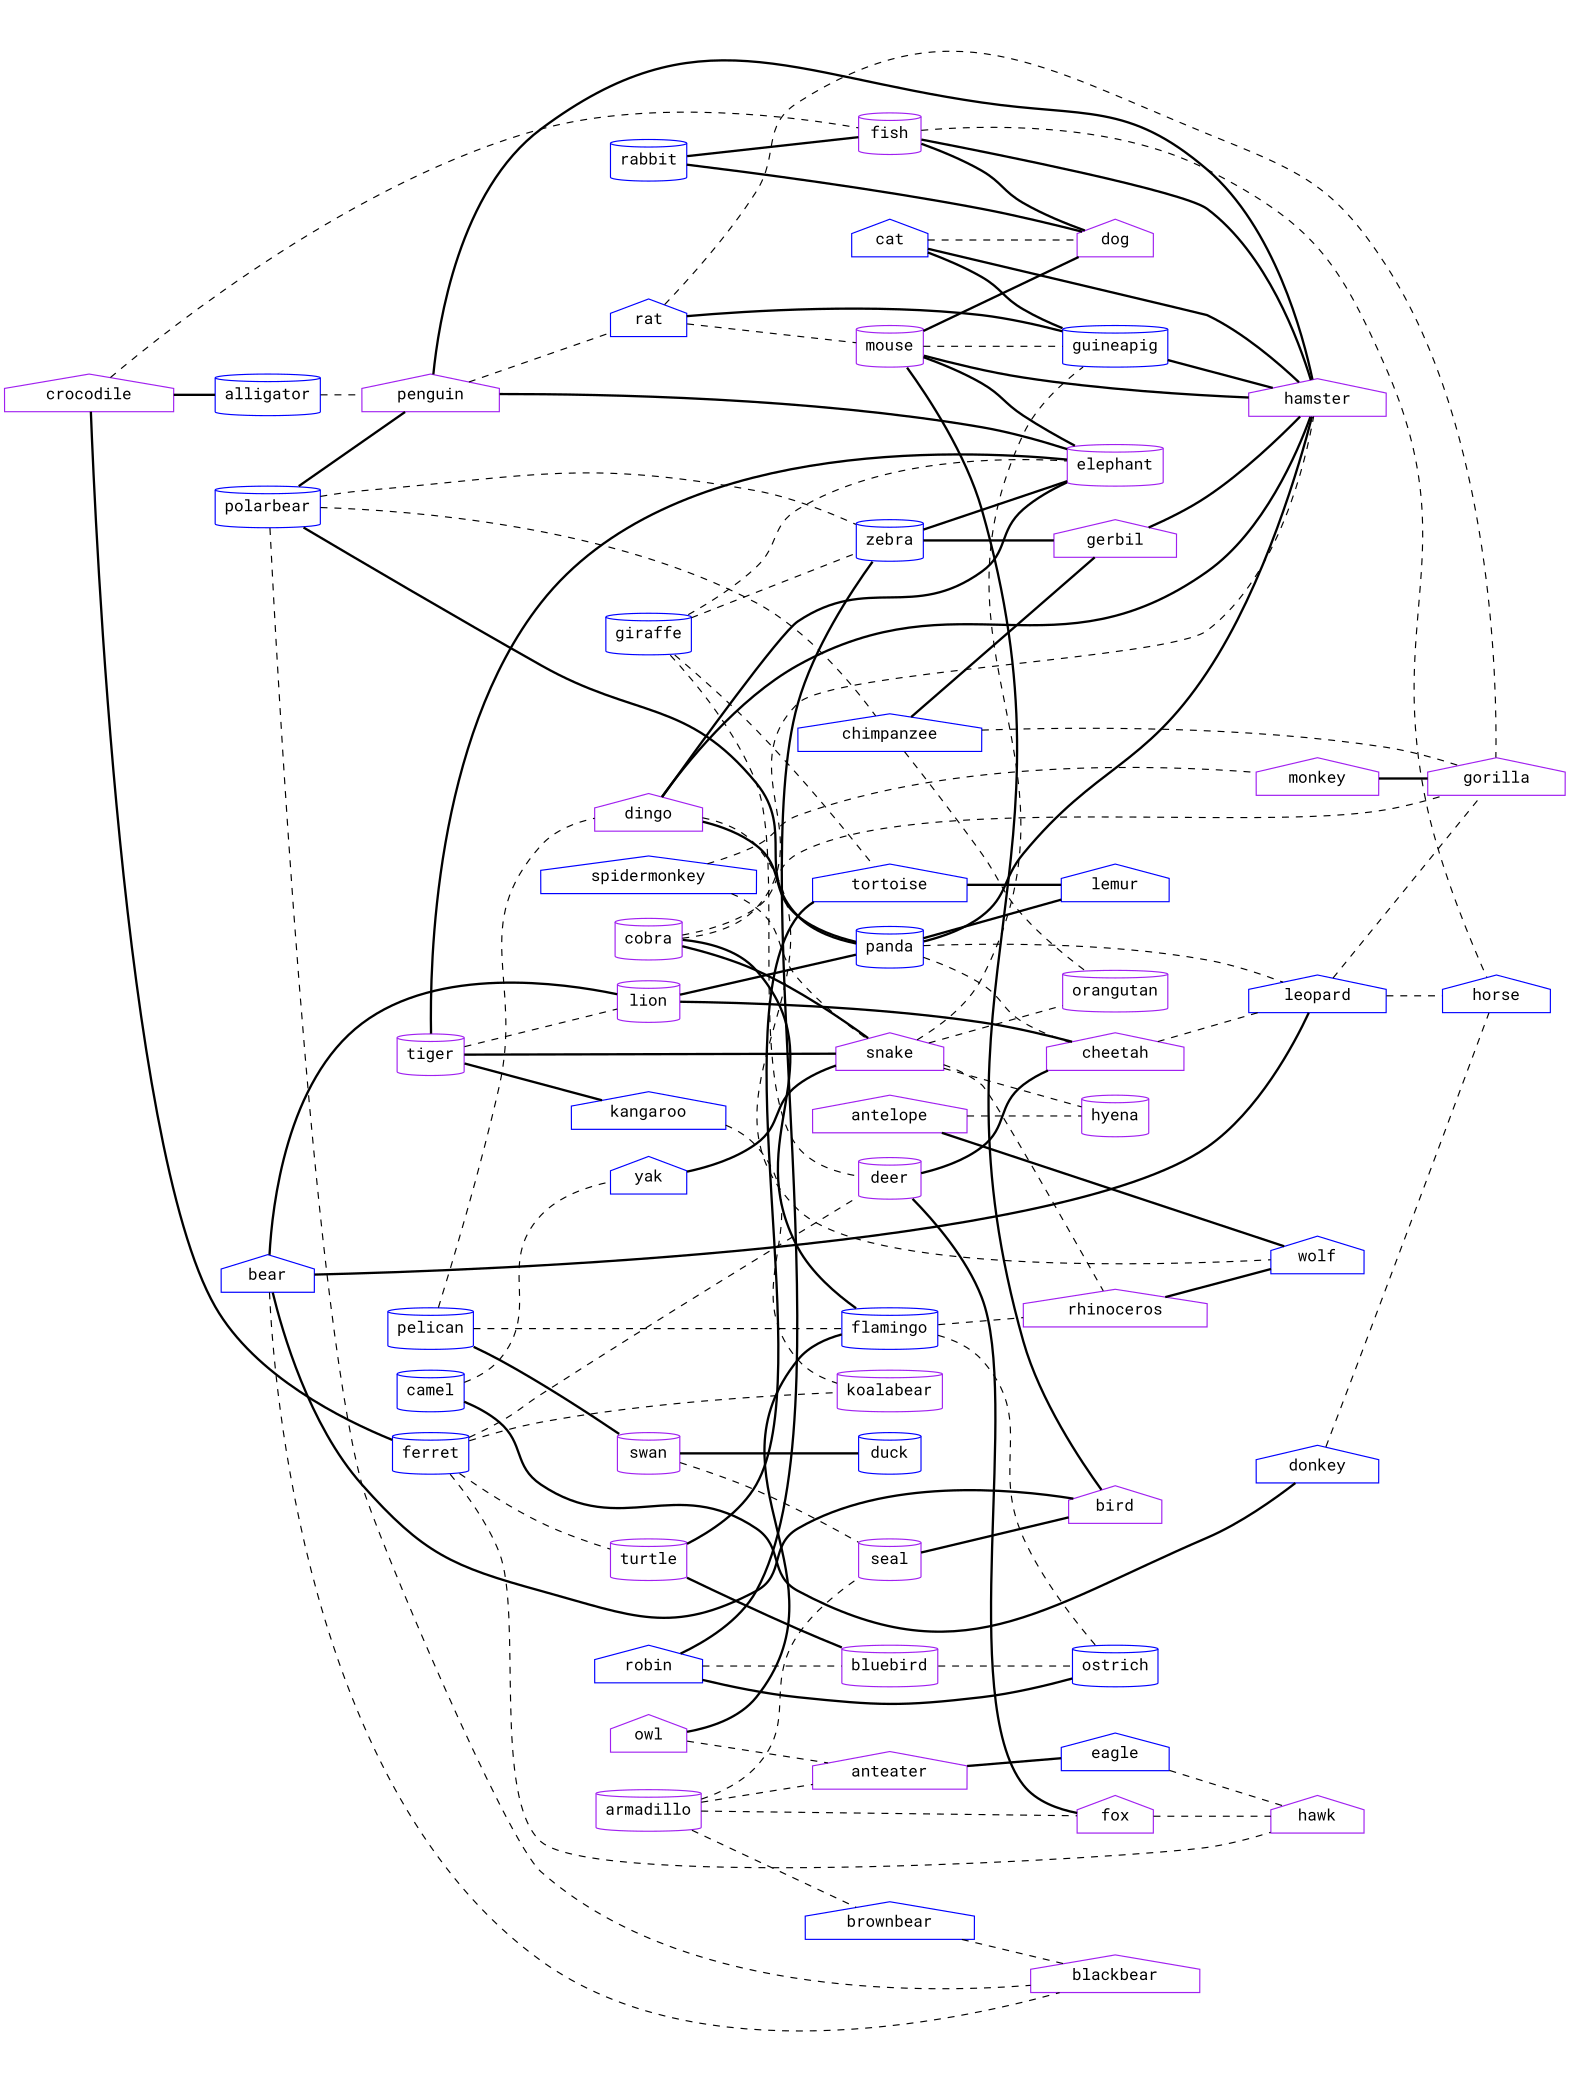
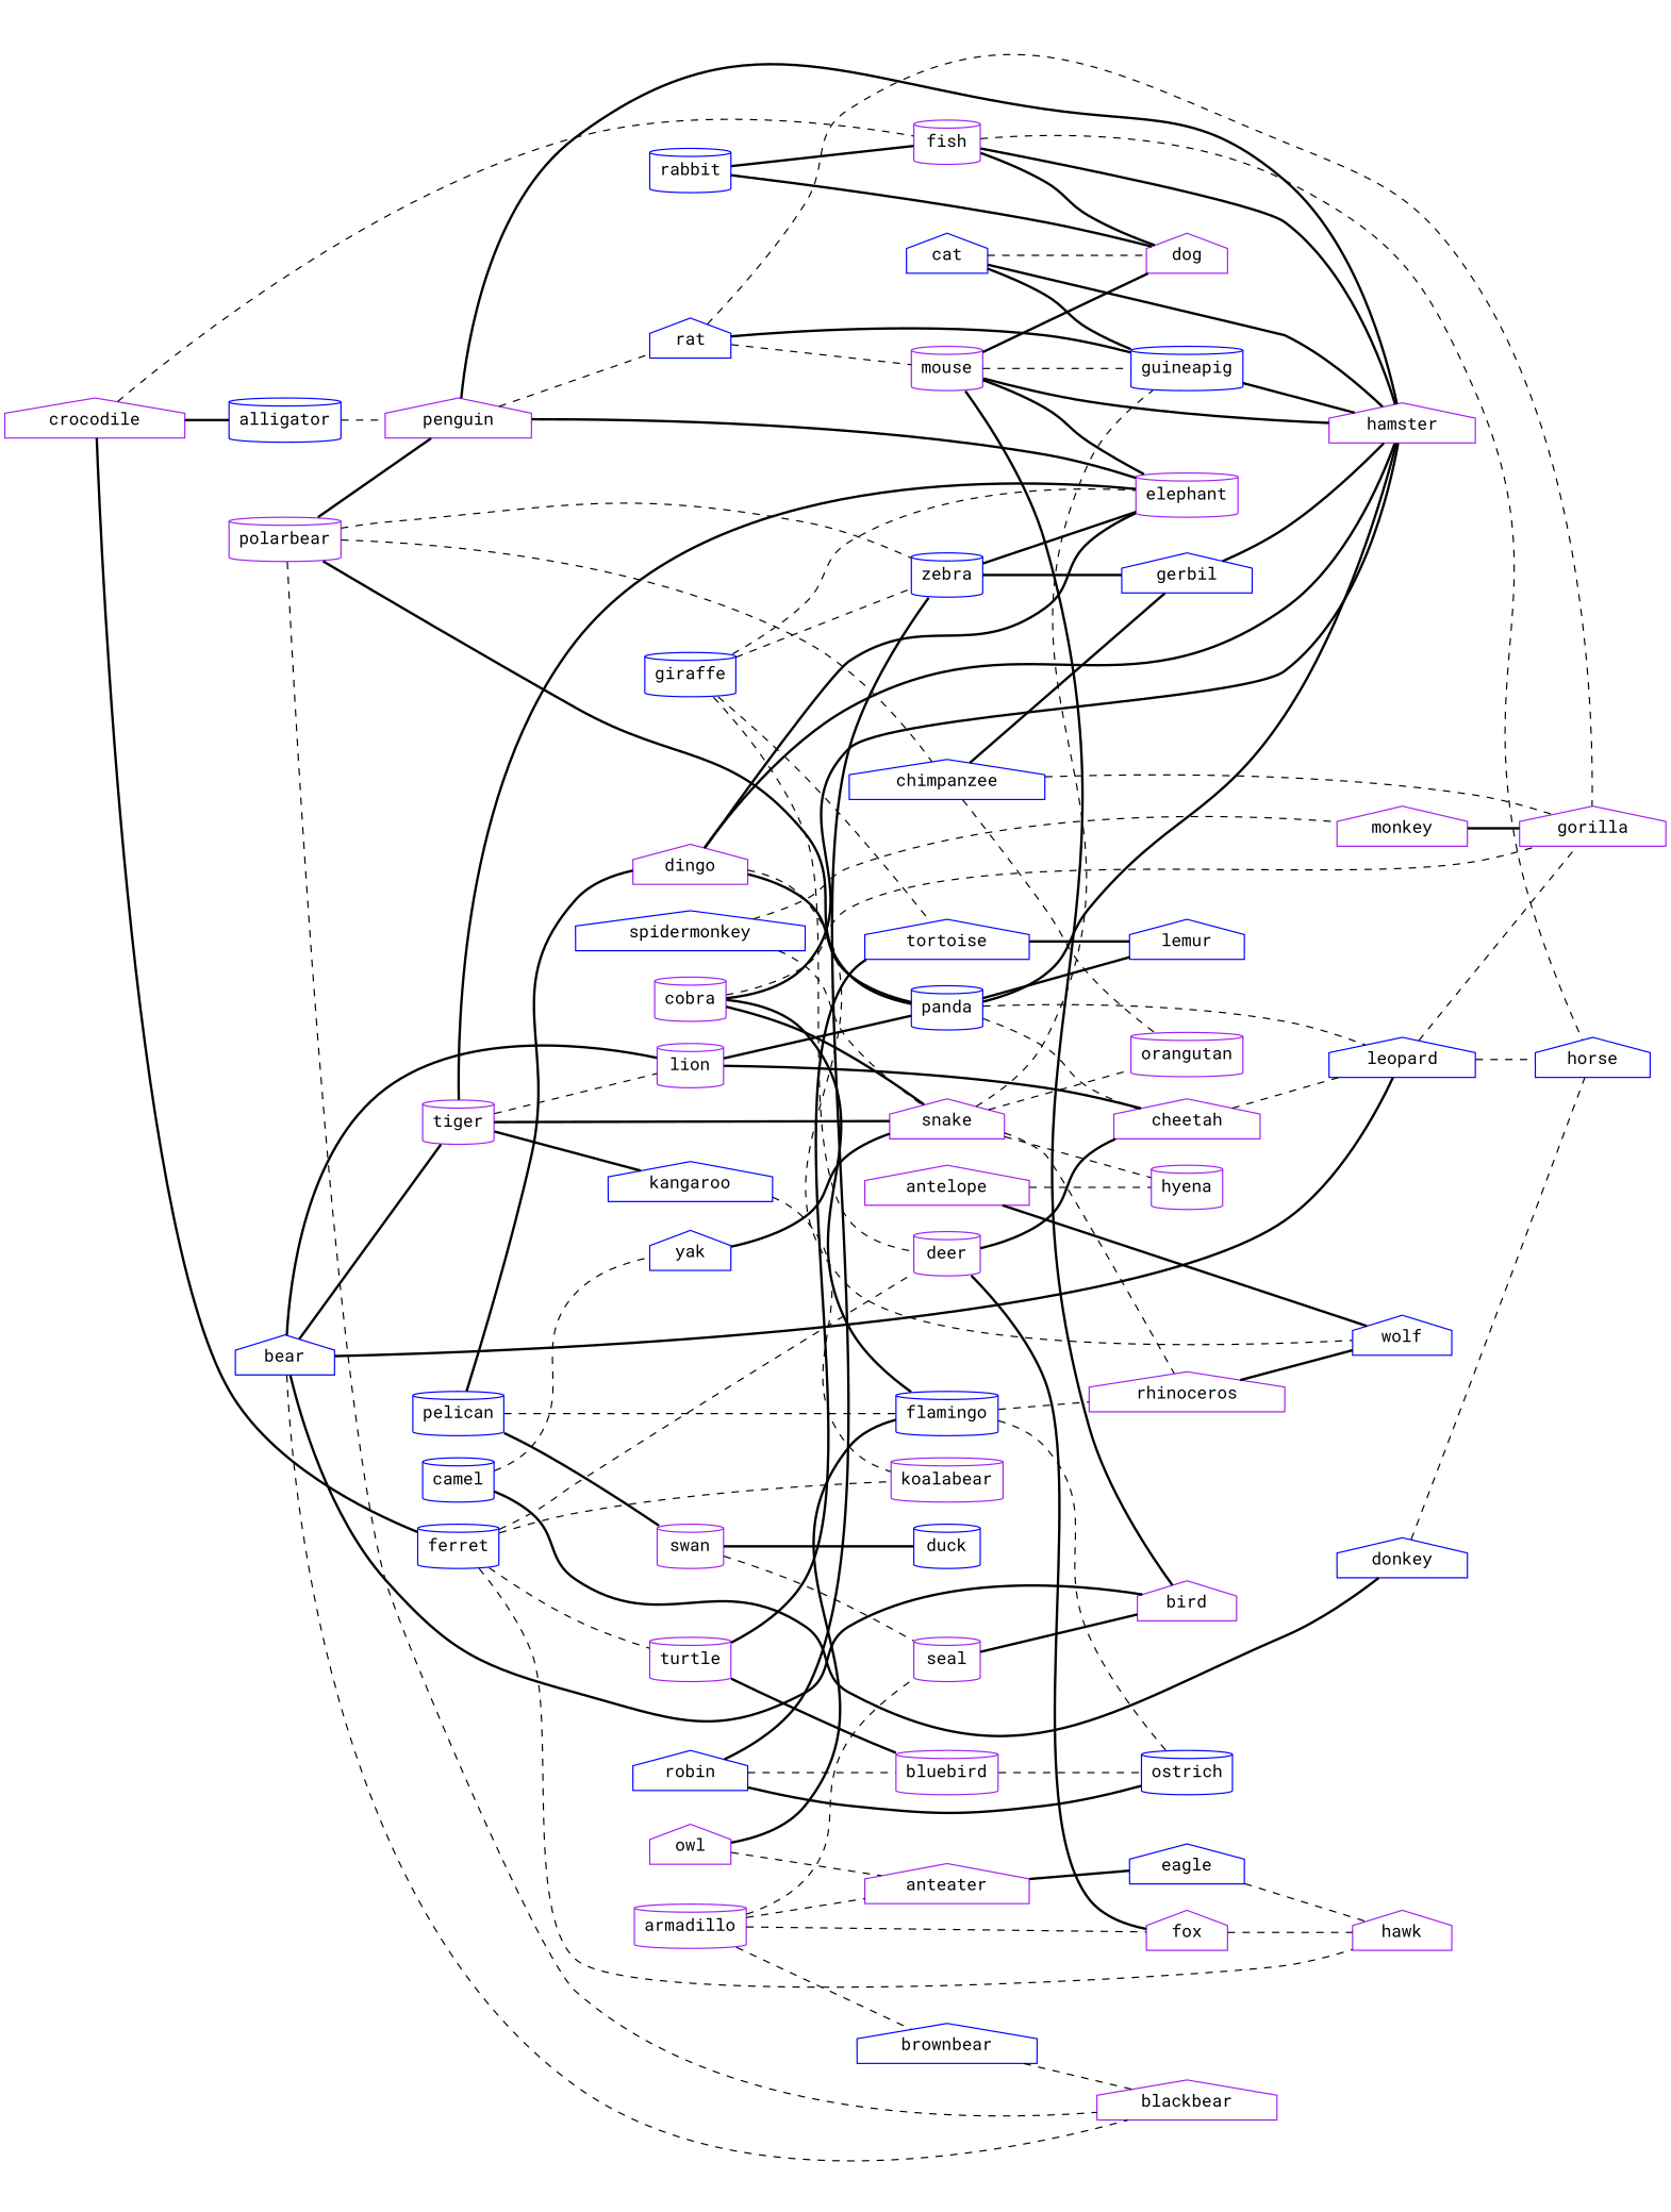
  strict graph {
    fontname="Roboto Mono"
    rankdir=LR
    node [color=purple fontname="Roboto Mono" shape=house]
    edge [fontname="Roboto Mono" style=dashed weight=1]
    pelican [color=blue shape=cylinder]
    swan [shape=cylinder]
    flamingo [color=blue shape=cylinder]
    dingo
    duck [color=blue shape=cylinder]
    seal [shape=cylinder]
    rhinoceros
    ostrich [color=blue shape=cylinder]
    wolf [color=blue]
    hamster
    panda [color=blue shape=cylinder]
    elephant [shape=cylinder]
    bird
    leopard [color=blue]
    cheetah
    lemur [color=blue]
    antelope
    hyena [shape=cylinder]
    camel [color=blue shape=cylinder]
    yak [color=blue]
    donkey [color=blue]
    snake
    horse [color=blue]
    guineapig [color=blue shape=cylinder]
    orangutan [shape=cylinder]
    cobra [shape=cylinder]
    gorilla
    spidermonkey [color=blue]
    monkey
    alligator [color=blue shape=cylinder]
    crocodile
    ferret [color=blue shape=cylinder]
    fish [shape=cylinder]
    penguin
    turtle [shape=cylinder]
    deer [shape=cylinder]
    hawk
    koalabear [shape=cylinder]
    dog
    rat [color=blue]
    tortoise [color=blue]
    bluebird [shape=cylinder]
    fox
    owl
    anteater
    eagle [color=blue]
    mouse [shape=cylinder]
-   polarbear [color=blue shape=cylinder]
+   polarbear [shape=cylinder]
    zebra [color=blue shape=cylinder]
    blackbear
    chimpanzee [color=blue]
-   gerbil
+   gerbil [color=blue]
    bear [color=blue]
    tiger [shape=cylinder]
    lion [shape=cylinder]
    kangaroo [color=blue]
    giraffe [color=blue shape=cylinder]
    armadillo [shape=cylinder]
    brownbear [color=blue]
    rabbit [color=blue shape=cylinder]
    cat [color=blue]
    robin [color=blue]
    pelican -- swan [style=bold]
    pelican -- flamingo
-   pelican -- dingo
+   pelican -- dingo [style=bold]
    swan -- duck [style=bold]
    swan -- seal
    flamingo -- rhinoceros
    flamingo -- ostrich
    dingo -- wolf
    dingo -- hamster [style=bold]
    dingo -- panda [style=bold]
    dingo -- elephant [style=bold]
    seal -- bird [style=bold]
    rhinoceros -- wolf [style=bold]
    panda -- hamster [style=bold]
    panda -- leopard
    panda -- cheetah
    panda -- lemur [style=bold]
    leopard -- horse
    leopard -- gorilla
    cheetah -- leopard
    antelope -- wolf [style=bold]
    antelope -- hyena
    camel -- yak
    camel -- donkey [style=bold]
    yak -- snake [style=bold]
    donkey -- horse
    snake -- rhinoceros
    snake -- hyena
    snake -- guineapig
    snake -- orangutan
    guineapig -- hamster [style=bold]
    cobra -- flamingo [style=bold]
-   cobra -- hamster
+   cobra -- hamster [style=bold]
    cobra -- snake [style=bold]
    cobra -- gorilla
    spidermonkey -- snake
    spidermonkey -- monkey
    monkey -- gorilla [style=bold]
    alligator -- penguin
    crocodile -- alligator [style=bold]
    crocodile -- ferret [style=bold]
    crocodile -- fish
    ferret -- turtle
    ferret -- deer
    ferret -- hawk
    ferret -- koalabear
    fish -- hamster [style=bold]
    fish -- horse
    fish -- dog [style=bold]
    penguin -- hamster [style=bold]
    penguin -- elephant [style=bold]
    penguin -- rat
    turtle -- tortoise [style=bold]
    turtle -- bluebird [style=bold]
    deer -- cheetah [style=bold]
    deer -- fox [style=bold]
    rat -- guineapig [style=bold]
    rat -- gorilla
    rat -- mouse
    tortoise -- lemur [style=bold]
    bluebird -- ostrich
    fox -- hawk
    owl -- flamingo [style=bold]
    owl -- anteater
    anteater -- eagle [style=bold]
    eagle -- hawk
    mouse -- hamster [style=bold]
    mouse -- elephant [style=bold]
    mouse -- bird [style=bold]
    mouse -- guineapig
    mouse -- dog [style=bold]
    polarbear -- panda [style=bold]
    polarbear -- penguin [style=bold]
    polarbear -- zebra
    polarbear -- blackbear
    polarbear -- chimpanzee
    zebra -- elephant [style=bold]
    zebra -- gerbil [style=bold]
    chimpanzee -- orangutan
    chimpanzee -- gorilla
    chimpanzee -- gerbil [style=bold]
    gerbil -- hamster [style=bold]
    bear -- bird [style=bold]
    bear -- leopard [style=bold]
    bear -- blackbear
+   bear -- tiger [style=bold]
    bear -- lion [style=bold]
    tiger -- elephant [style=bold]
    tiger -- snake [style=bold]
    tiger -- lion
    tiger -- kangaroo [style=bold]
    lion -- panda [style=bold]
    lion -- cheetah [style=bold]
    kangaroo -- koalabear
    giraffe -- elephant
    giraffe -- deer
    giraffe -- tortoise
    giraffe -- zebra
    armadillo -- seal
    armadillo -- fox
    armadillo -- anteater
    armadillo -- brownbear
    brownbear -- blackbear
    rabbit -- fish [style=bold]
    rabbit -- dog [style=bold]
    cat -- hamster [style=bold]
    cat -- guineapig [style=bold]
    cat -- dog
    robin -- ostrich [style=bold]
    robin -- bluebird
    robin -- zebra [style=bold]
  }
